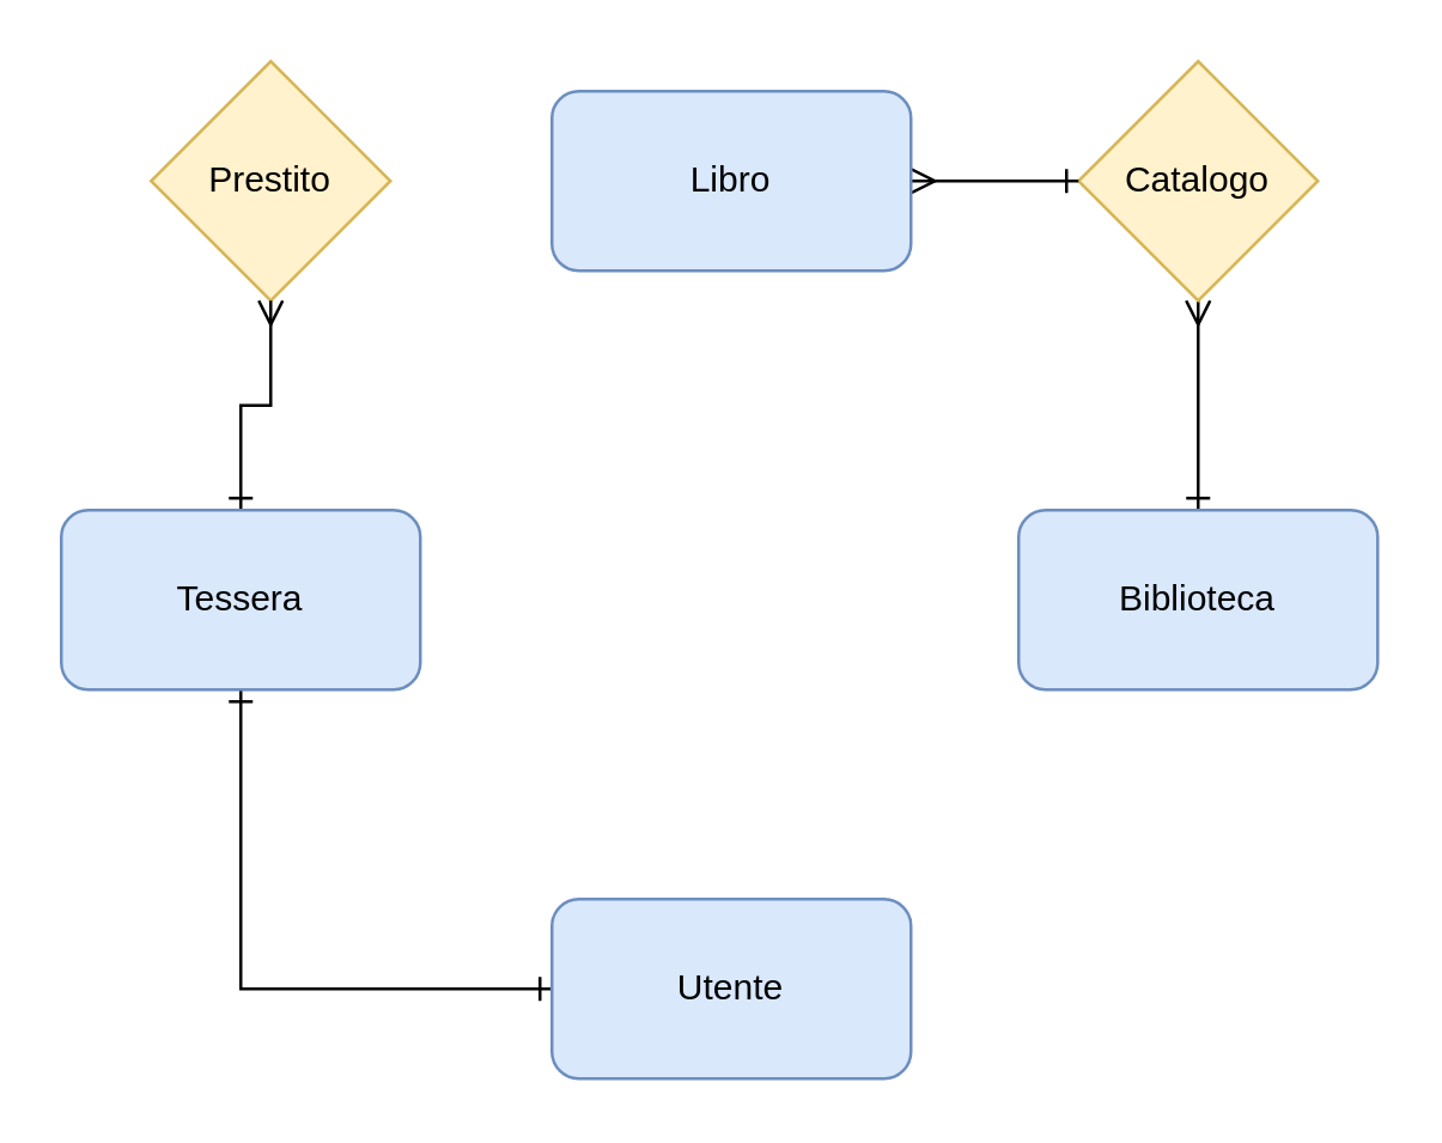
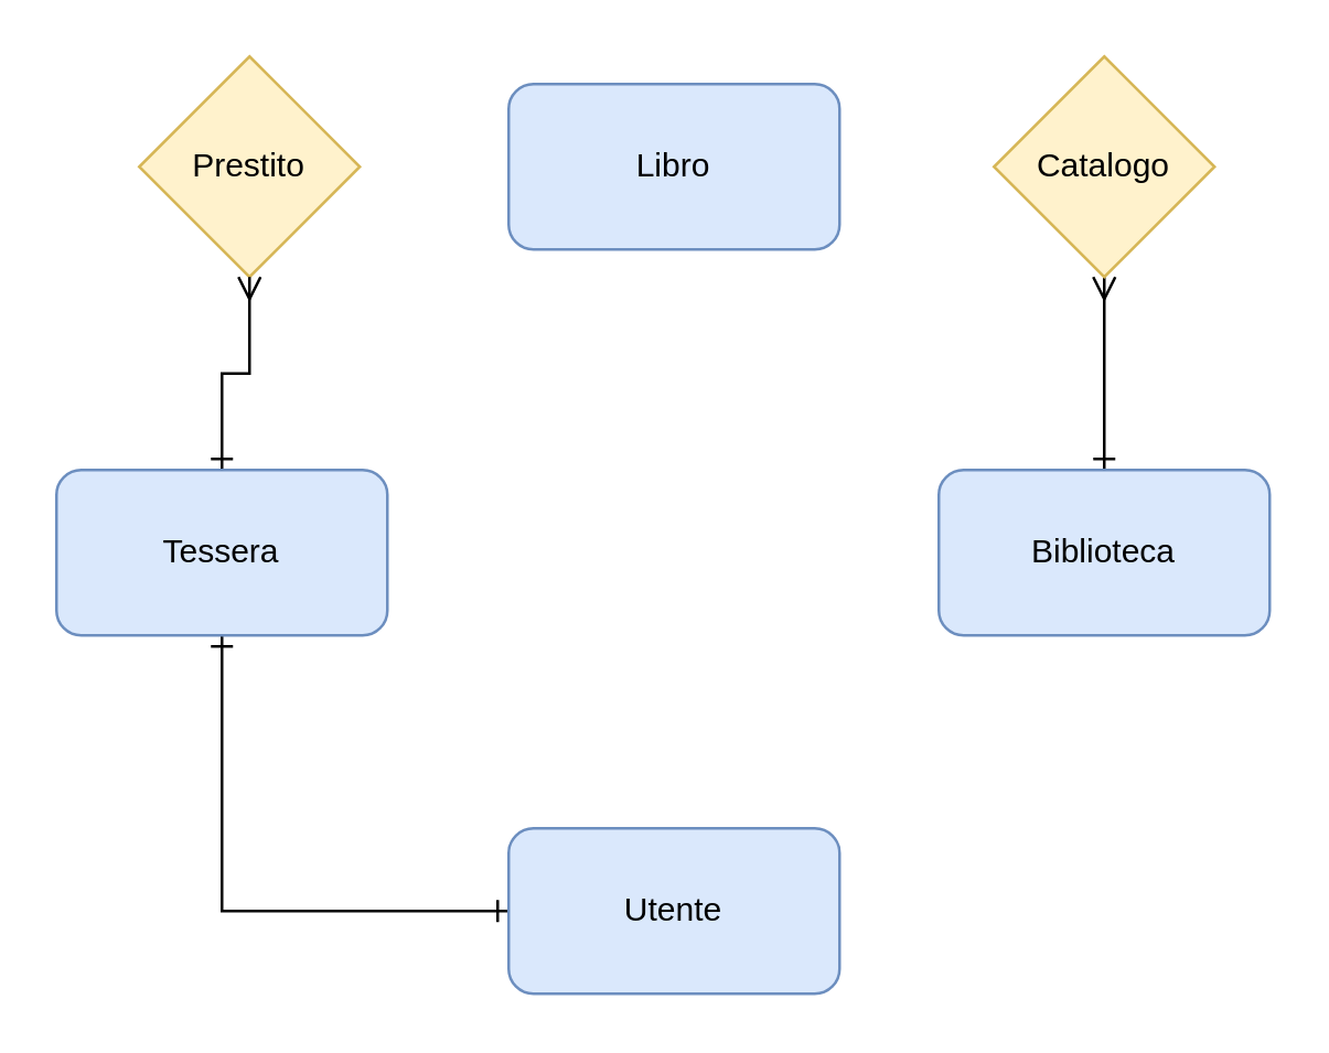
  <mxCell id="0" />
  <mxCell id="1" parent="0" />
  <mxCell id="2" value="Prestito" style="rhombus;whiteSpace=wrap;html=1;fillColor=#fff2cc;strokeColor=#d6b656;" parent="1" vertex="1"><mxGeometry x="50" y="20" width="80" height="80" as="geometry" /></mxCell>
  <mxCell id="3" style="edgeStyle=orthogonalEdgeStyle;rounded=0;orthogonalLoop=1;jettySize=auto;html=1;exitX=0.5;exitY=1;exitDx=0;exitDy=0;startArrow=ERmany;startFill=0;endArrow=ERone;endFill=0;" edge="1" parent="1" source="4" target="11"><mxGeometry relative="1" as="geometry" /></mxCell>
  <mxCell id="4" value="Catalogo" style="rhombus;whiteSpace=wrap;html=1;fillColor=#fff2cc;strokeColor=#d6b656;" parent="1" vertex="1"><mxGeometry x="360" y="20" width="80" height="80" as="geometry" /></mxCell>
  <mxCell id="5" style="edgeStyle=orthogonalEdgeStyle;rounded=0;orthogonalLoop=1;jettySize=auto;html=1;entryX=0.5;entryY=1;entryDx=0;entryDy=0;startArrow=ERone;startFill=0;endArrow=ERone;endFill=0;" edge="1" parent="1" source="6" target="8"><mxGeometry relative="1" as="geometry" /></mxCell>
  <mxCell id="6" value="Utente" style="rounded=1;whiteSpace=wrap;html=1;fillColor=#dae8fc;strokeColor=#6c8ebf;" vertex="1" parent="1"><mxGeometry x="184" y="300" width="120" height="60" as="geometry" /></mxCell>
  <mxCell id="7" style="edgeStyle=orthogonalEdgeStyle;rounded=0;orthogonalLoop=1;jettySize=auto;html=1;exitX=0.5;exitY=0;exitDx=0;exitDy=0;entryX=0.5;entryY=1;entryDx=0;entryDy=0;startArrow=ERone;startFill=0;endArrow=ERmany;endFill=0;" edge="1" parent="1" source="8" target="2"><mxGeometry relative="1" as="geometry" /></mxCell>
  <mxCell id="8" value="Tessera" style="rounded=1;whiteSpace=wrap;html=1;fillColor=#dae8fc;strokeColor=#6c8ebf;" vertex="1" parent="1"><mxGeometry x="20" y="170" width="120" height="60" as="geometry" /></mxCell>
- <mxCell id="9" style="edgeStyle=orthogonalEdgeStyle;rounded=0;orthogonalLoop=1;jettySize=auto;html=1;exitX=1;exitY=0.5;exitDx=0;exitDy=0;entryX=0;entryY=0.5;entryDx=0;entryDy=0;startArrow=ERmany;startFill=0;endArrow=ERone;endFill=0;" edge="1" parent="1" source="10" target="4"><mxGeometry relative="1" as="geometry" /></mxCell>
  <mxCell id="10" value="Libro" style="rounded=1;whiteSpace=wrap;html=1;fillColor=#dae8fc;strokeColor=#6c8ebf;" vertex="1" parent="1"><mxGeometry x="184" y="30" width="120" height="60" as="geometry" /></mxCell>
  <mxCell id="11" value="Biblioteca" style="rounded=1;whiteSpace=wrap;html=1;fillColor=#dae8fc;strokeColor=#6c8ebf;" vertex="1" parent="1"><mxGeometry x="340" y="170" width="120" height="60" as="geometry" /></mxCell>
